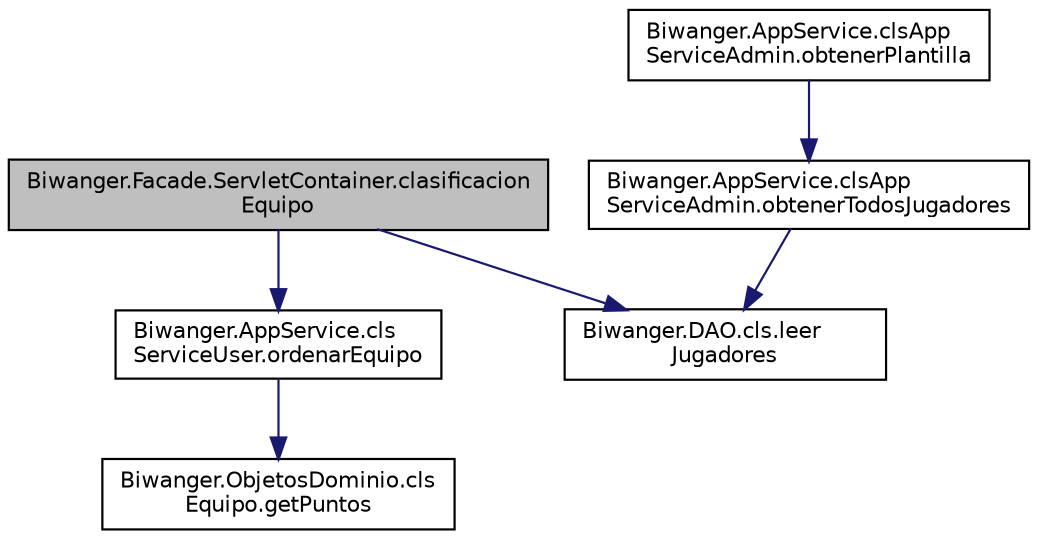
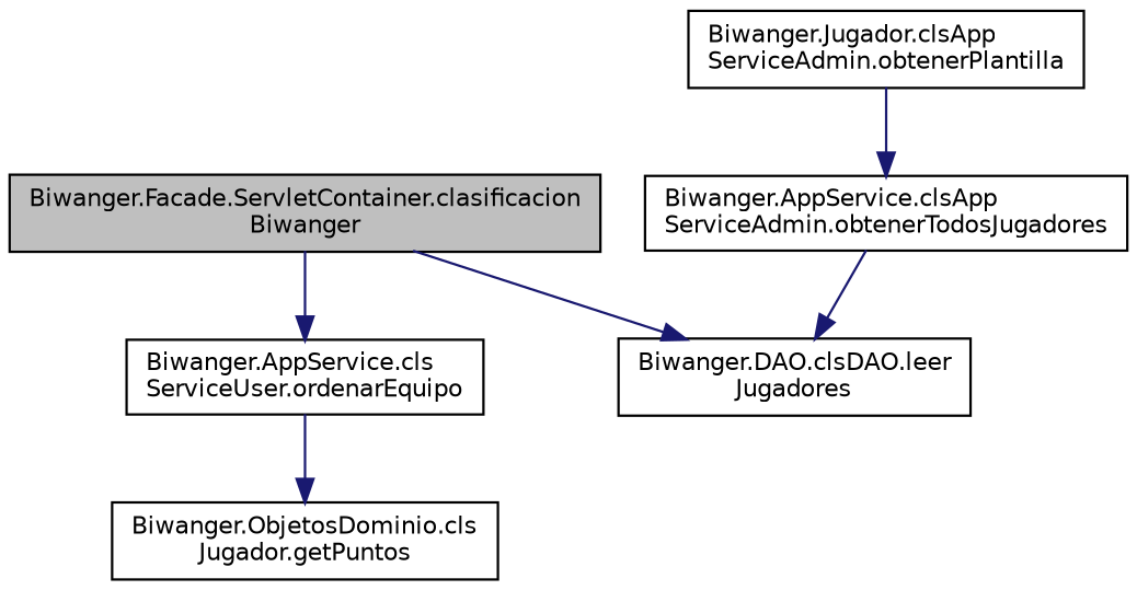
  digraph {
    rankdir=TB
    node [color=black fillcolor=white fontname=Helvetica fontsize=10 shape=record style=filled]
    edge [color=midnightblue fontname=Helvetica fontsize=10 labelfontname=Helvetica labelfontsize=10 style=solid]
-   n1 [fillcolor=grey75 fontcolor=black height=0.2 label="Biwanger.Facade.ServletContainer.clasificacion\lEquipo" width=0.4]
+   n1 [fillcolor=grey75 fontcolor=black height=0.2 label="Biwanger.Facade.ServletContainer.clasificacion\lBiwanger" width=0.4]
    n2 [height=0.2 label="Biwanger.AppService.cls\lServiceUser.ordenarEquipo" width=0.4]
-   n3 [height=0.2 label="Biwanger.DAO.cls.leer\lJugadores" width=0.4]
-   n4 [height=0.2 label="Biwanger.AppService.clsApp\lServiceAdmin.obtenerPlantilla" width=0.4]
+   n3 [height=0.2 label="Biwanger.DAO.clsDAO.leer\lJugadores" width=0.4]
+   n4 [height=0.2 label="Biwanger.Jugador.clsApp\lServiceAdmin.obtenerPlantilla" width=0.4]
    n5 [height=0.2 label="Biwanger.AppService.clsApp\lServiceAdmin.obtenerTodosJugadores" width=0.4]
-   n6 [height=0.2 label="Biwanger.ObjetosDominio.cls\lEquipo.getPuntos" width=0.4]
+   n6 [height=0.2 label="Biwanger.ObjetosDominio.cls\lJugador.getPuntos" width=0.4]
    n1 -> n2
    n1 -> n3
    n2 -> n6
    n4 -> n5
    n5 -> n3
  }
